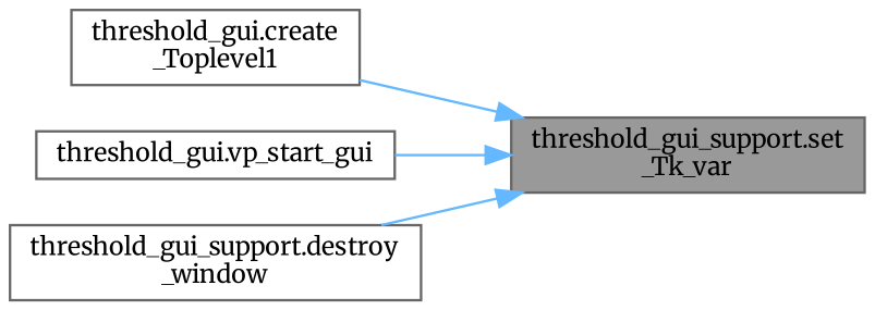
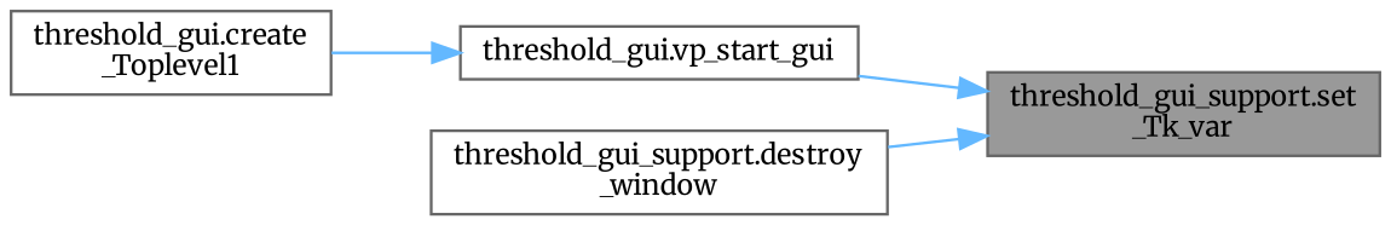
  digraph {
    fontname=Merriweather
    rankdir=RL
    node [color=grey40 fillcolor=white fontname=Merriweather fontsize=10 shape=box style=filled]
    edge [color=steelblue1 dir=back fontname=Merriweather fontsize=10 labelfontname=Helvetica labelfontsize=10 style=solid]
    n1 [color=gray40 fillcolor=grey60 fontcolor=black height=0.2 label="threshold_gui_support.set\l_Tk_var" width=0.4]
    n2 [height=0.2 label="threshold_gui.create\l_Toplevel1" width=0.4]
    n3 [height=0.2 label="threshold_gui.vp_start_gui" width=0.4]
    n4 [height=0.2 label="threshold_gui_support.destroy\l_window" width=0.4]
-   n1 -> n2
+   n3 -> n2
    n1 -> n3
    n1 -> n4
  }
